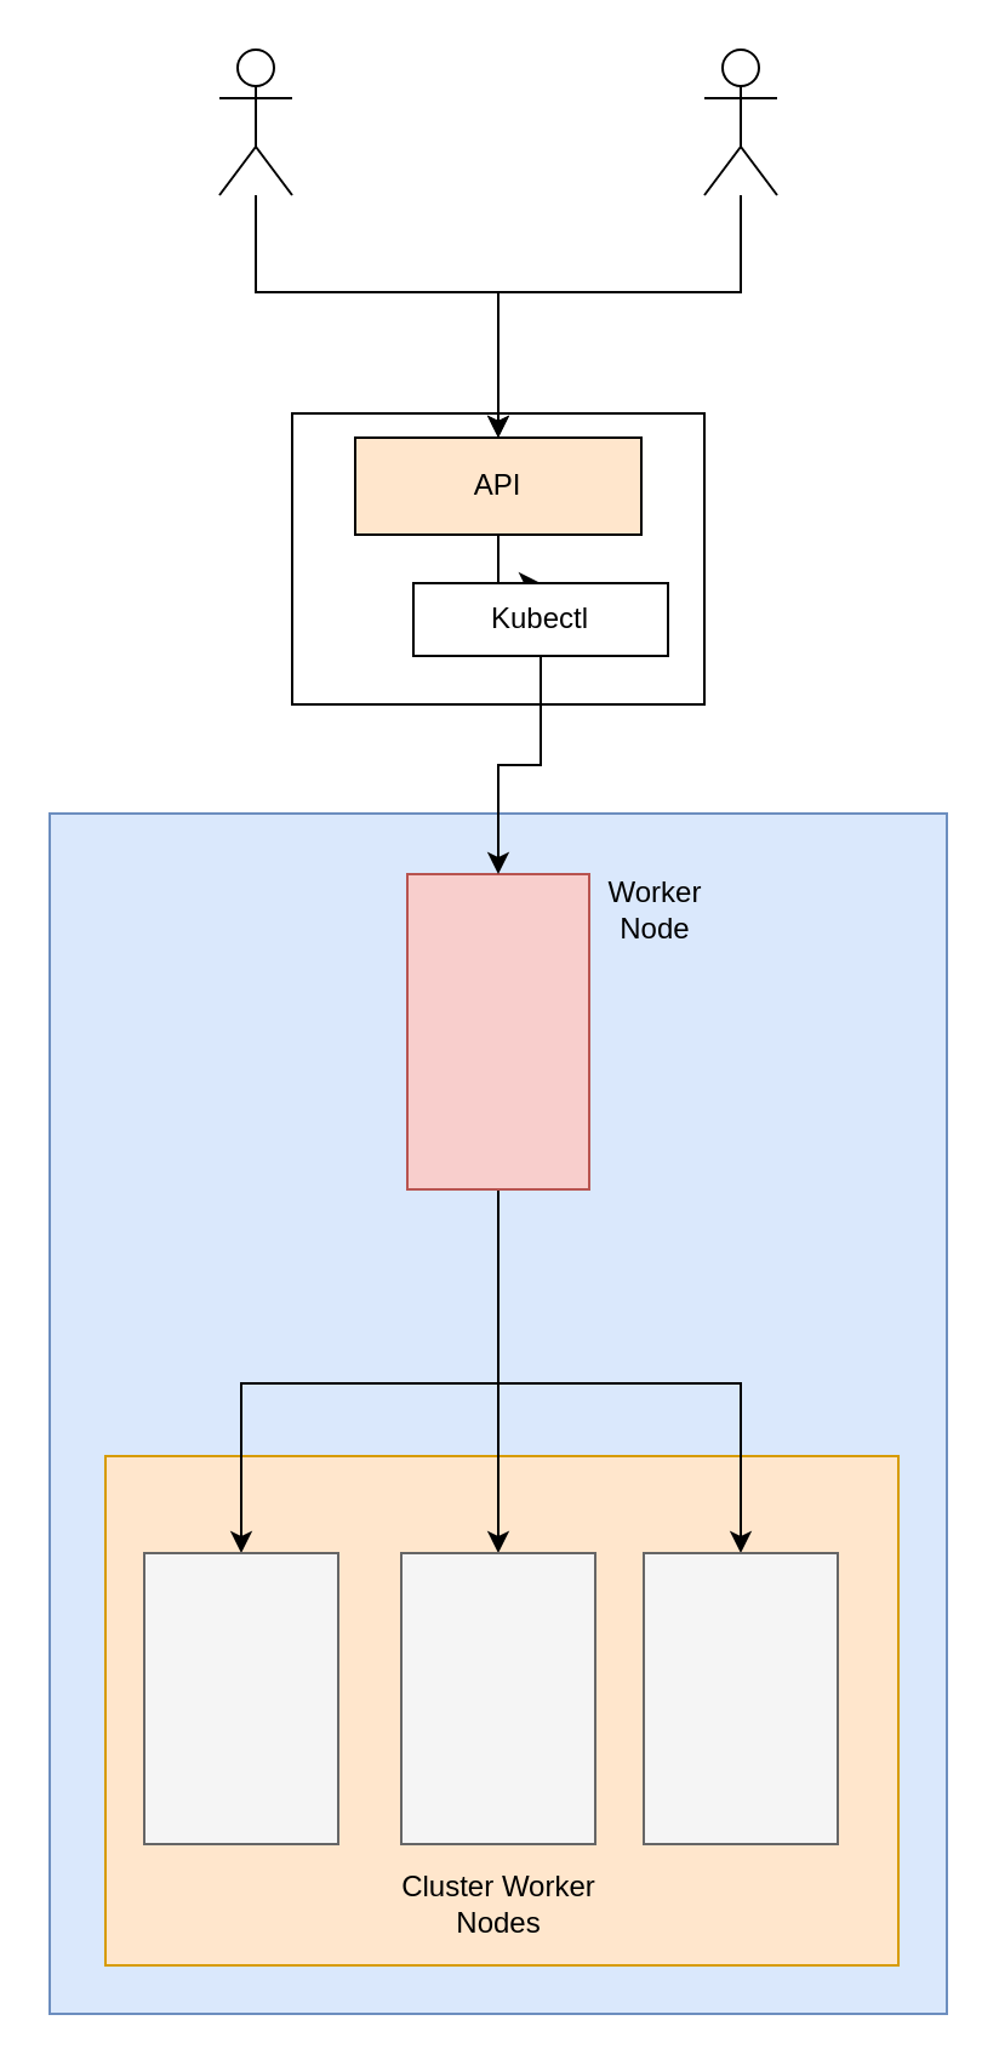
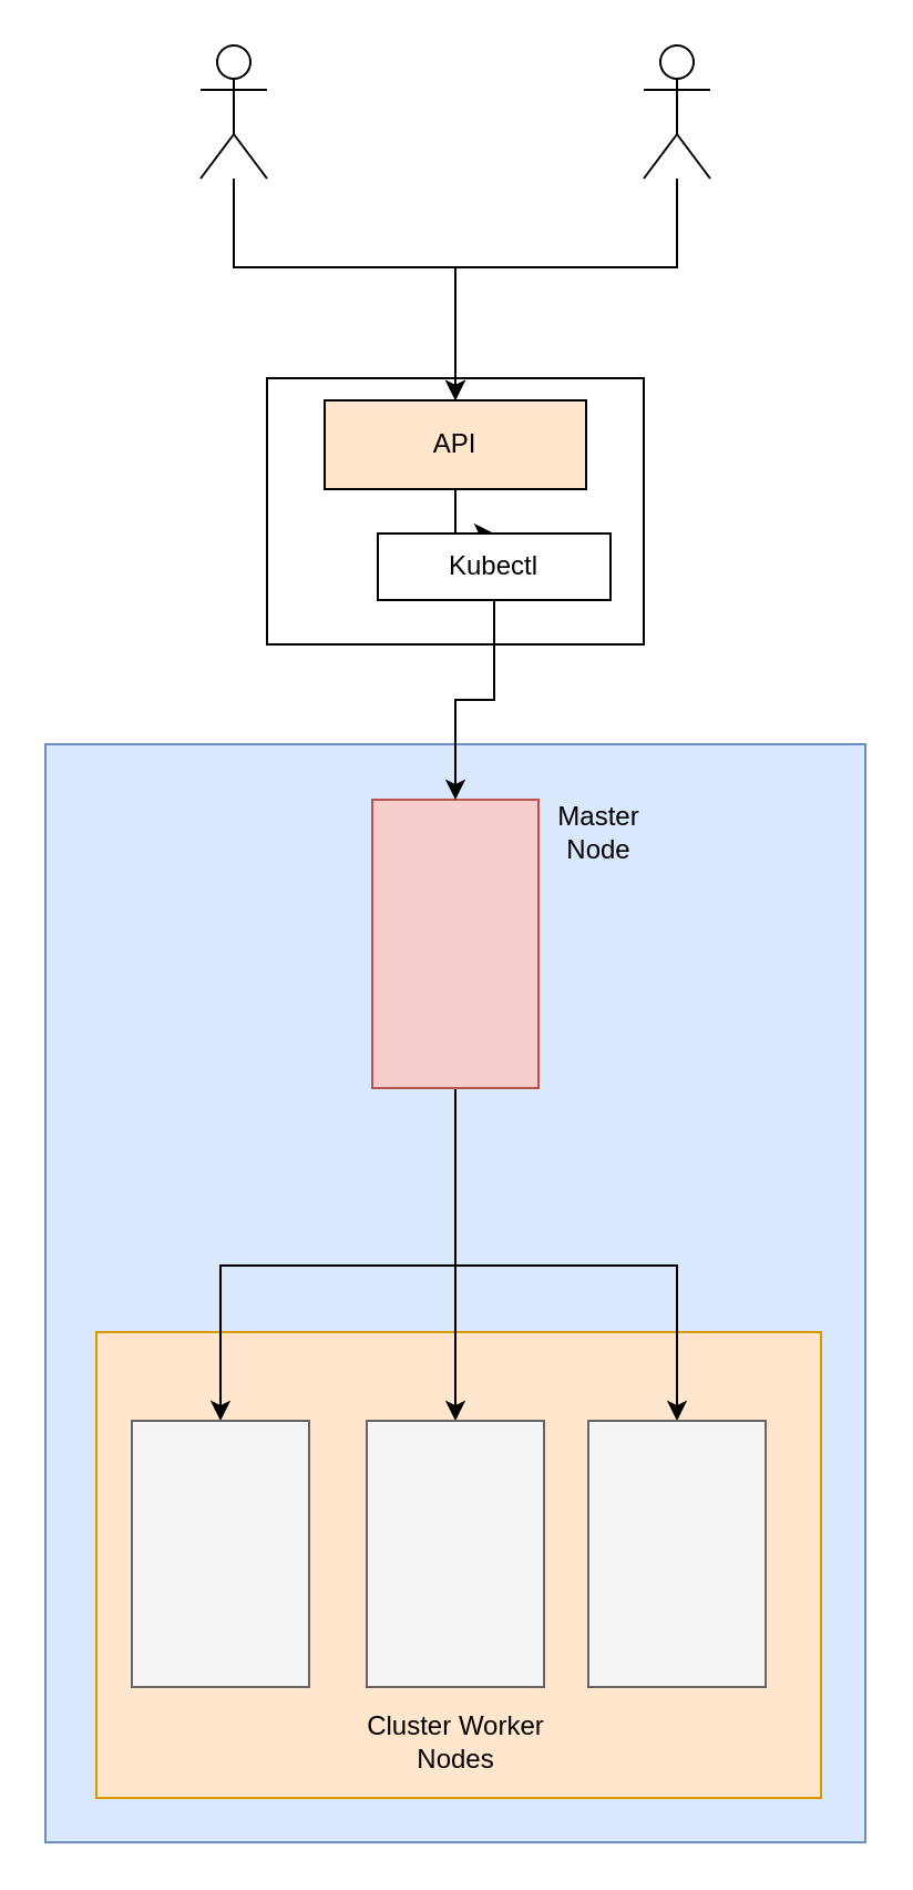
  <mxCell id="0" />
  <mxCell id="1" parent="0" />
  <mxCell id="2" value="" style="rounded=0;whiteSpace=wrap;html=1;fillColor=#dae8fc;strokeColor=#6c8ebf;" vertex="1" parent="1"><mxGeometry x="20" y="335" width="370" height="495" as="geometry" /></mxCell>
  <mxCell id="3" value="" style="rounded=0;whiteSpace=wrap;html=1;fillColor=#ffe6cc;strokeColor=#d79b00;" vertex="1" parent="1"><mxGeometry x="43" y="600" width="327" height="210" as="geometry" /></mxCell>
  <mxCell id="4" value="" style="rounded=0;whiteSpace=wrap;html=1;" vertex="1" parent="1"><mxGeometry x="120" y="170" width="170" height="120" as="geometry" /></mxCell>
  <mxCell id="5" style="edgeStyle=orthogonalEdgeStyle;rounded=0;orthogonalLoop=1;jettySize=auto;html=1;entryX=0.5;entryY=0;entryDx=0;entryDy=0;" edge="1" parent="1" source="6" target="19"><mxGeometry relative="1" as="geometry" /></mxCell>
  <mxCell id="6" value="API" style="rounded=0;whiteSpace=wrap;html=1;fillColor=#ffe6cc;" vertex="1" parent="1"><mxGeometry x="146" y="180" width="118" height="40" as="geometry" /></mxCell>
  <mxCell id="7" style="edgeStyle=orthogonalEdgeStyle;rounded=0;orthogonalLoop=1;jettySize=auto;html=1;entryX=0.5;entryY=0;entryDx=0;entryDy=0;" edge="1" parent="1" source="10" target="15"><mxGeometry relative="1" as="geometry"><Array as="points"><mxPoint x="205" y="570" /><mxPoint x="99" y="570" /></Array></mxGeometry></mxCell>
  <mxCell id="8" style="edgeStyle=orthogonalEdgeStyle;rounded=0;orthogonalLoop=1;jettySize=auto;html=1;entryX=0.5;entryY=0;entryDx=0;entryDy=0;" edge="1" parent="1" source="10" target="16"><mxGeometry relative="1" as="geometry"><Array as="points"><mxPoint x="205" y="640" /></Array></mxGeometry></mxCell>
  <mxCell id="9" style="edgeStyle=orthogonalEdgeStyle;rounded=0;orthogonalLoop=1;jettySize=auto;html=1;entryX=0.5;entryY=0;entryDx=0;entryDy=0;" edge="1" parent="1" source="10" target="17"><mxGeometry relative="1" as="geometry"><Array as="points"><mxPoint x="205" y="570" /><mxPoint x="305" y="570" /></Array></mxGeometry></mxCell>
  <mxCell id="10" value="" style="rounded=0;whiteSpace=wrap;html=1;fillColor=#f8cecc;strokeColor=#b85450;" vertex="1" parent="1"><mxGeometry x="167.5" y="360" width="75" height="130" as="geometry" /></mxCell>
  <mxCell id="11" style="edgeStyle=orthogonalEdgeStyle;rounded=0;orthogonalLoop=1;jettySize=auto;html=1;entryX=0.5;entryY=0;entryDx=0;entryDy=0;" edge="1" parent="1" source="12" target="6"><mxGeometry relative="1" as="geometry"><Array as="points"><mxPoint x="305" y="120" /><mxPoint x="205" y="120" /></Array></mxGeometry></mxCell>
  <mxCell id="12" value="" style="shape=umlActor;verticalLabelPosition=bottom;verticalAlign=top;html=1;outlineConnect=0;" vertex="1" parent="1"><mxGeometry x="290" y="20" width="30" height="60" as="geometry" /></mxCell>
  <mxCell id="13" style="edgeStyle=orthogonalEdgeStyle;rounded=0;orthogonalLoop=1;jettySize=auto;html=1;entryX=0.5;entryY=0;entryDx=0;entryDy=0;" edge="1" parent="1" source="14" target="6"><mxGeometry relative="1" as="geometry"><Array as="points"><mxPoint x="105" y="120" /><mxPoint x="205" y="120" /></Array></mxGeometry></mxCell>
  <mxCell id="14" value="" style="shape=umlActor;verticalLabelPosition=bottom;verticalAlign=top;html=1;outlineConnect=0;" vertex="1" parent="1"><mxGeometry x="90" y="20" width="30" height="60" as="geometry" /></mxCell>
  <mxCell id="15" value="" style="rounded=0;whiteSpace=wrap;html=1;fillColor=#f5f5f5;strokeColor=#666666;fontColor=#333333;" vertex="1" parent="1"><mxGeometry x="59" y="640" width="80" height="120" as="geometry" /></mxCell>
  <mxCell id="16" value="" style="rounded=0;whiteSpace=wrap;html=1;fillColor=#f5f5f5;strokeColor=#666666;fontColor=#333333;" vertex="1" parent="1"><mxGeometry x="165" y="640" width="80" height="120" as="geometry" /></mxCell>
  <mxCell id="17" value="" style="rounded=0;whiteSpace=wrap;html=1;fillColor=#f5f5f5;strokeColor=#666666;fontColor=#333333;" vertex="1" parent="1"><mxGeometry x="265" y="640" width="80" height="120" as="geometry" /></mxCell>
  <mxCell id="18" style="edgeStyle=orthogonalEdgeStyle;rounded=0;orthogonalLoop=1;jettySize=auto;html=1;entryX=0.5;entryY=0;entryDx=0;entryDy=0;" edge="1" parent="1" source="19" target="10"><mxGeometry relative="1" as="geometry" /></mxCell>
  <mxCell id="19" value="Kubectl" style="rounded=0;whiteSpace=wrap;html=1;" vertex="1" parent="1"><mxGeometry x="170" y="240" width="105" height="30" as="geometry" /></mxCell>
- <mxCell id="20" value="Worker&lt;div&gt;Node&lt;/div&gt;" style="text;html=1;align=center;verticalAlign=middle;whiteSpace=wrap;rounded=0;" vertex="1" parent="1"><mxGeometry x="240" y="360" width="60" height="30" as="geometry" /></mxCell>
+ <mxCell id="20" value="Master&lt;div&gt;Node&lt;/div&gt;" style="text;html=1;align=center;verticalAlign=middle;whiteSpace=wrap;rounded=0;" vertex="1" parent="1"><mxGeometry x="240" y="360" width="60" height="30" as="geometry" /></mxCell>
  <mxCell id="21" value="Cluster Worker Nodes" style="text;html=1;align=center;verticalAlign=middle;whiteSpace=wrap;rounded=0;" vertex="1" parent="1"><mxGeometry x="162.5" y="770" width="85" height="30" as="geometry" /></mxCell>
